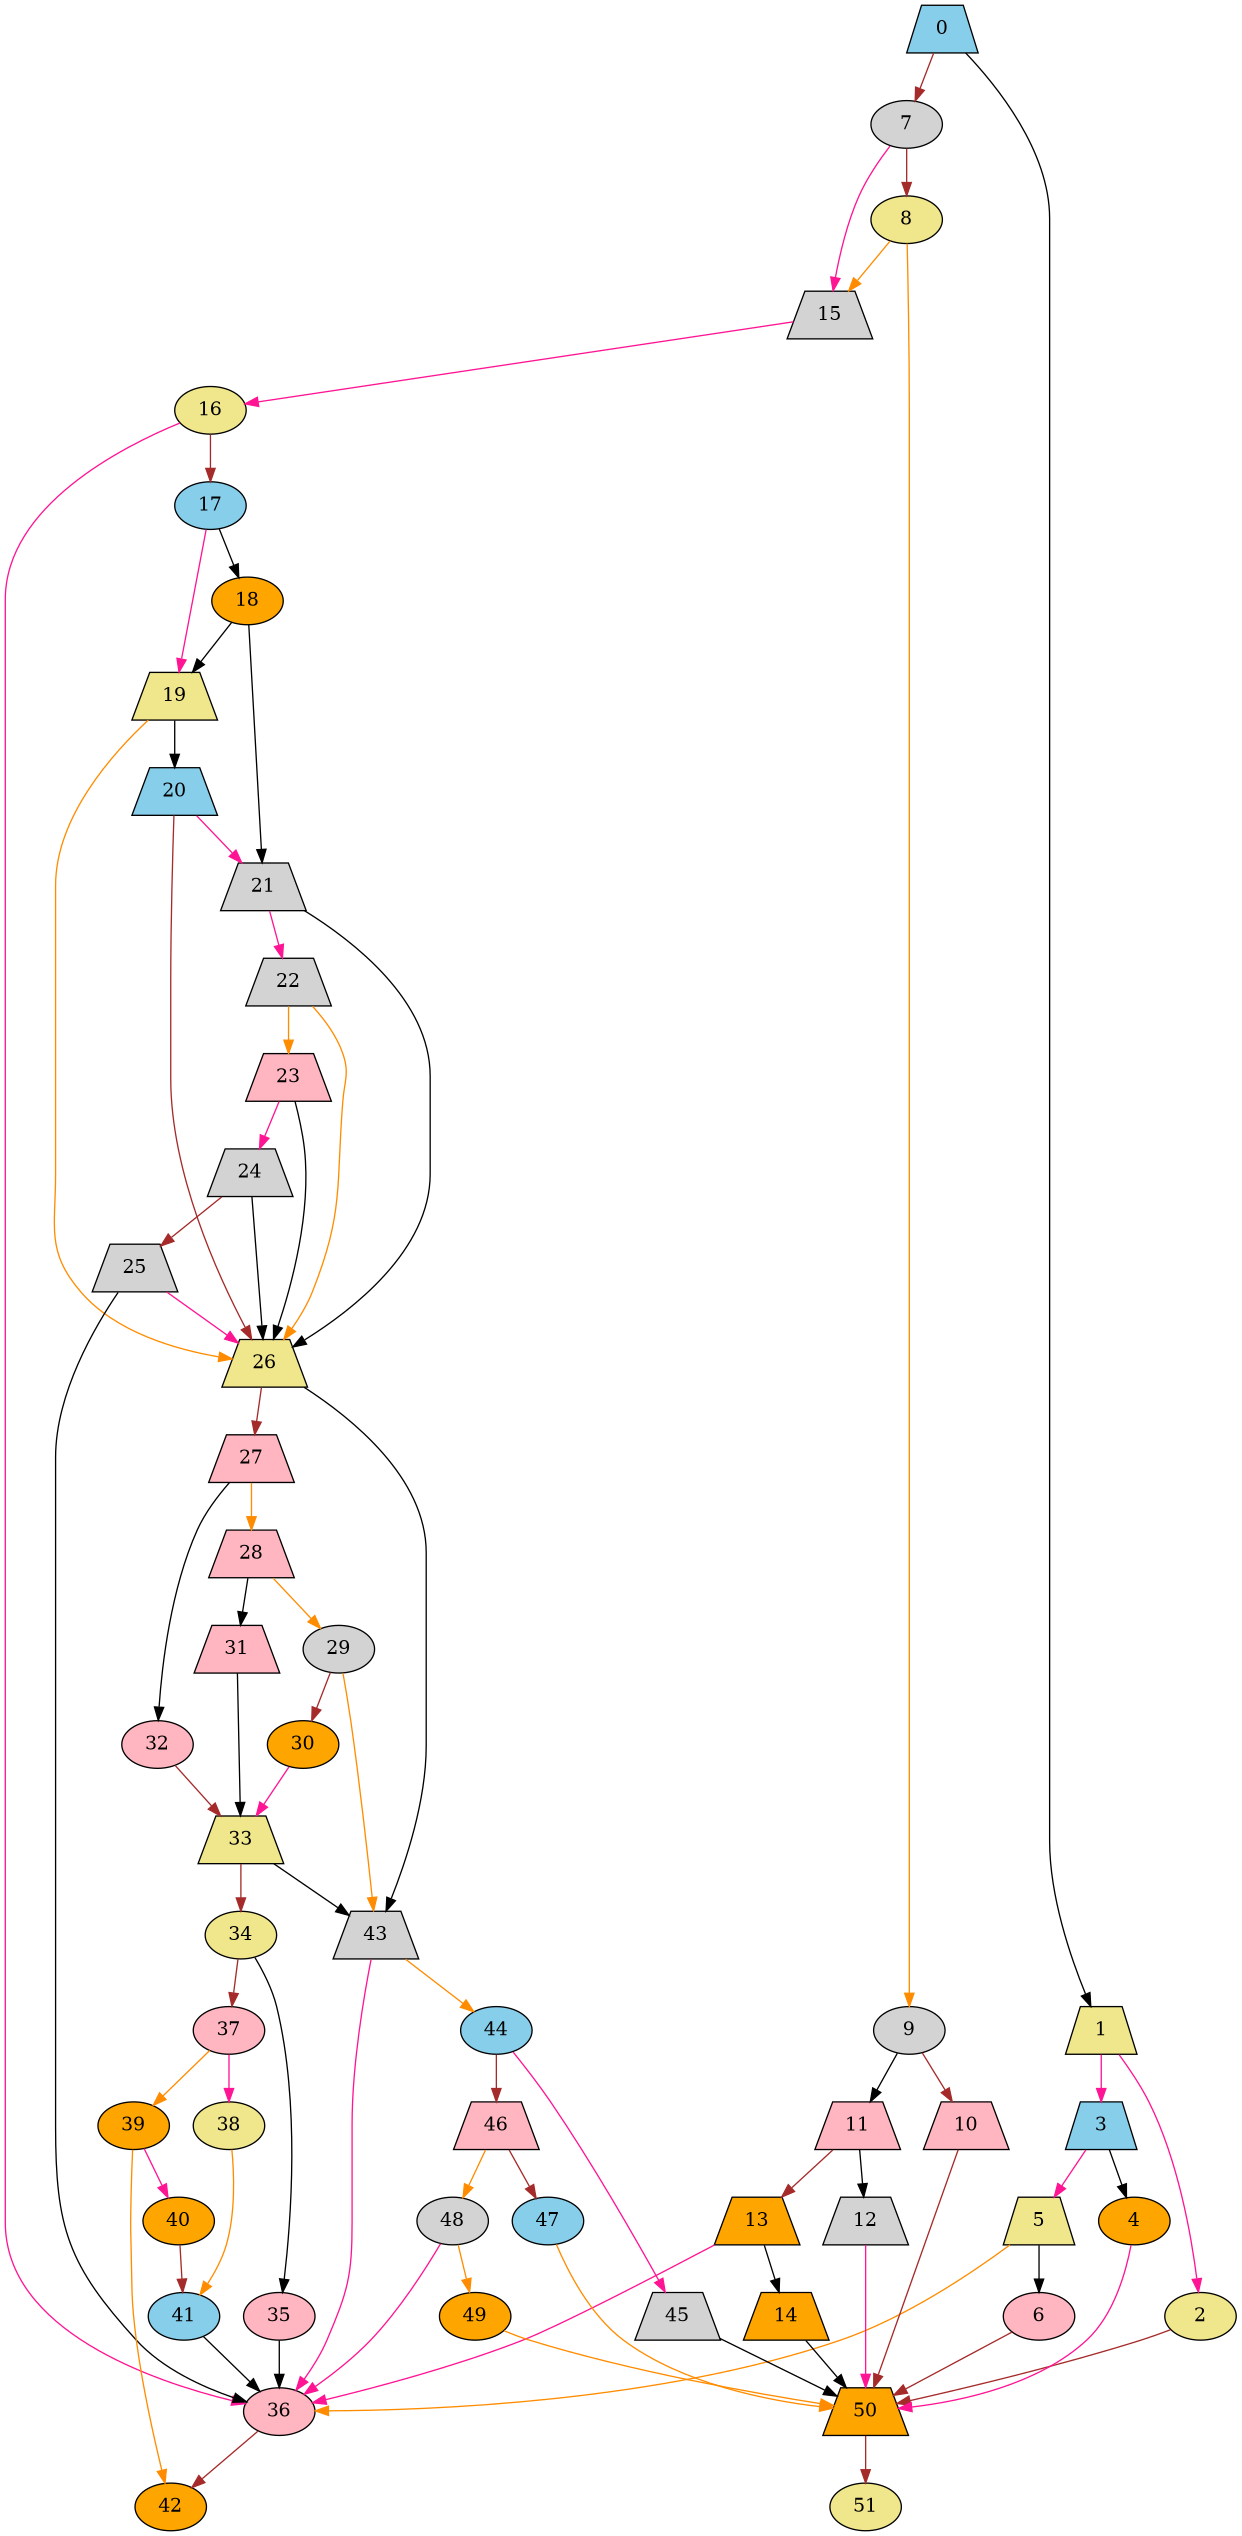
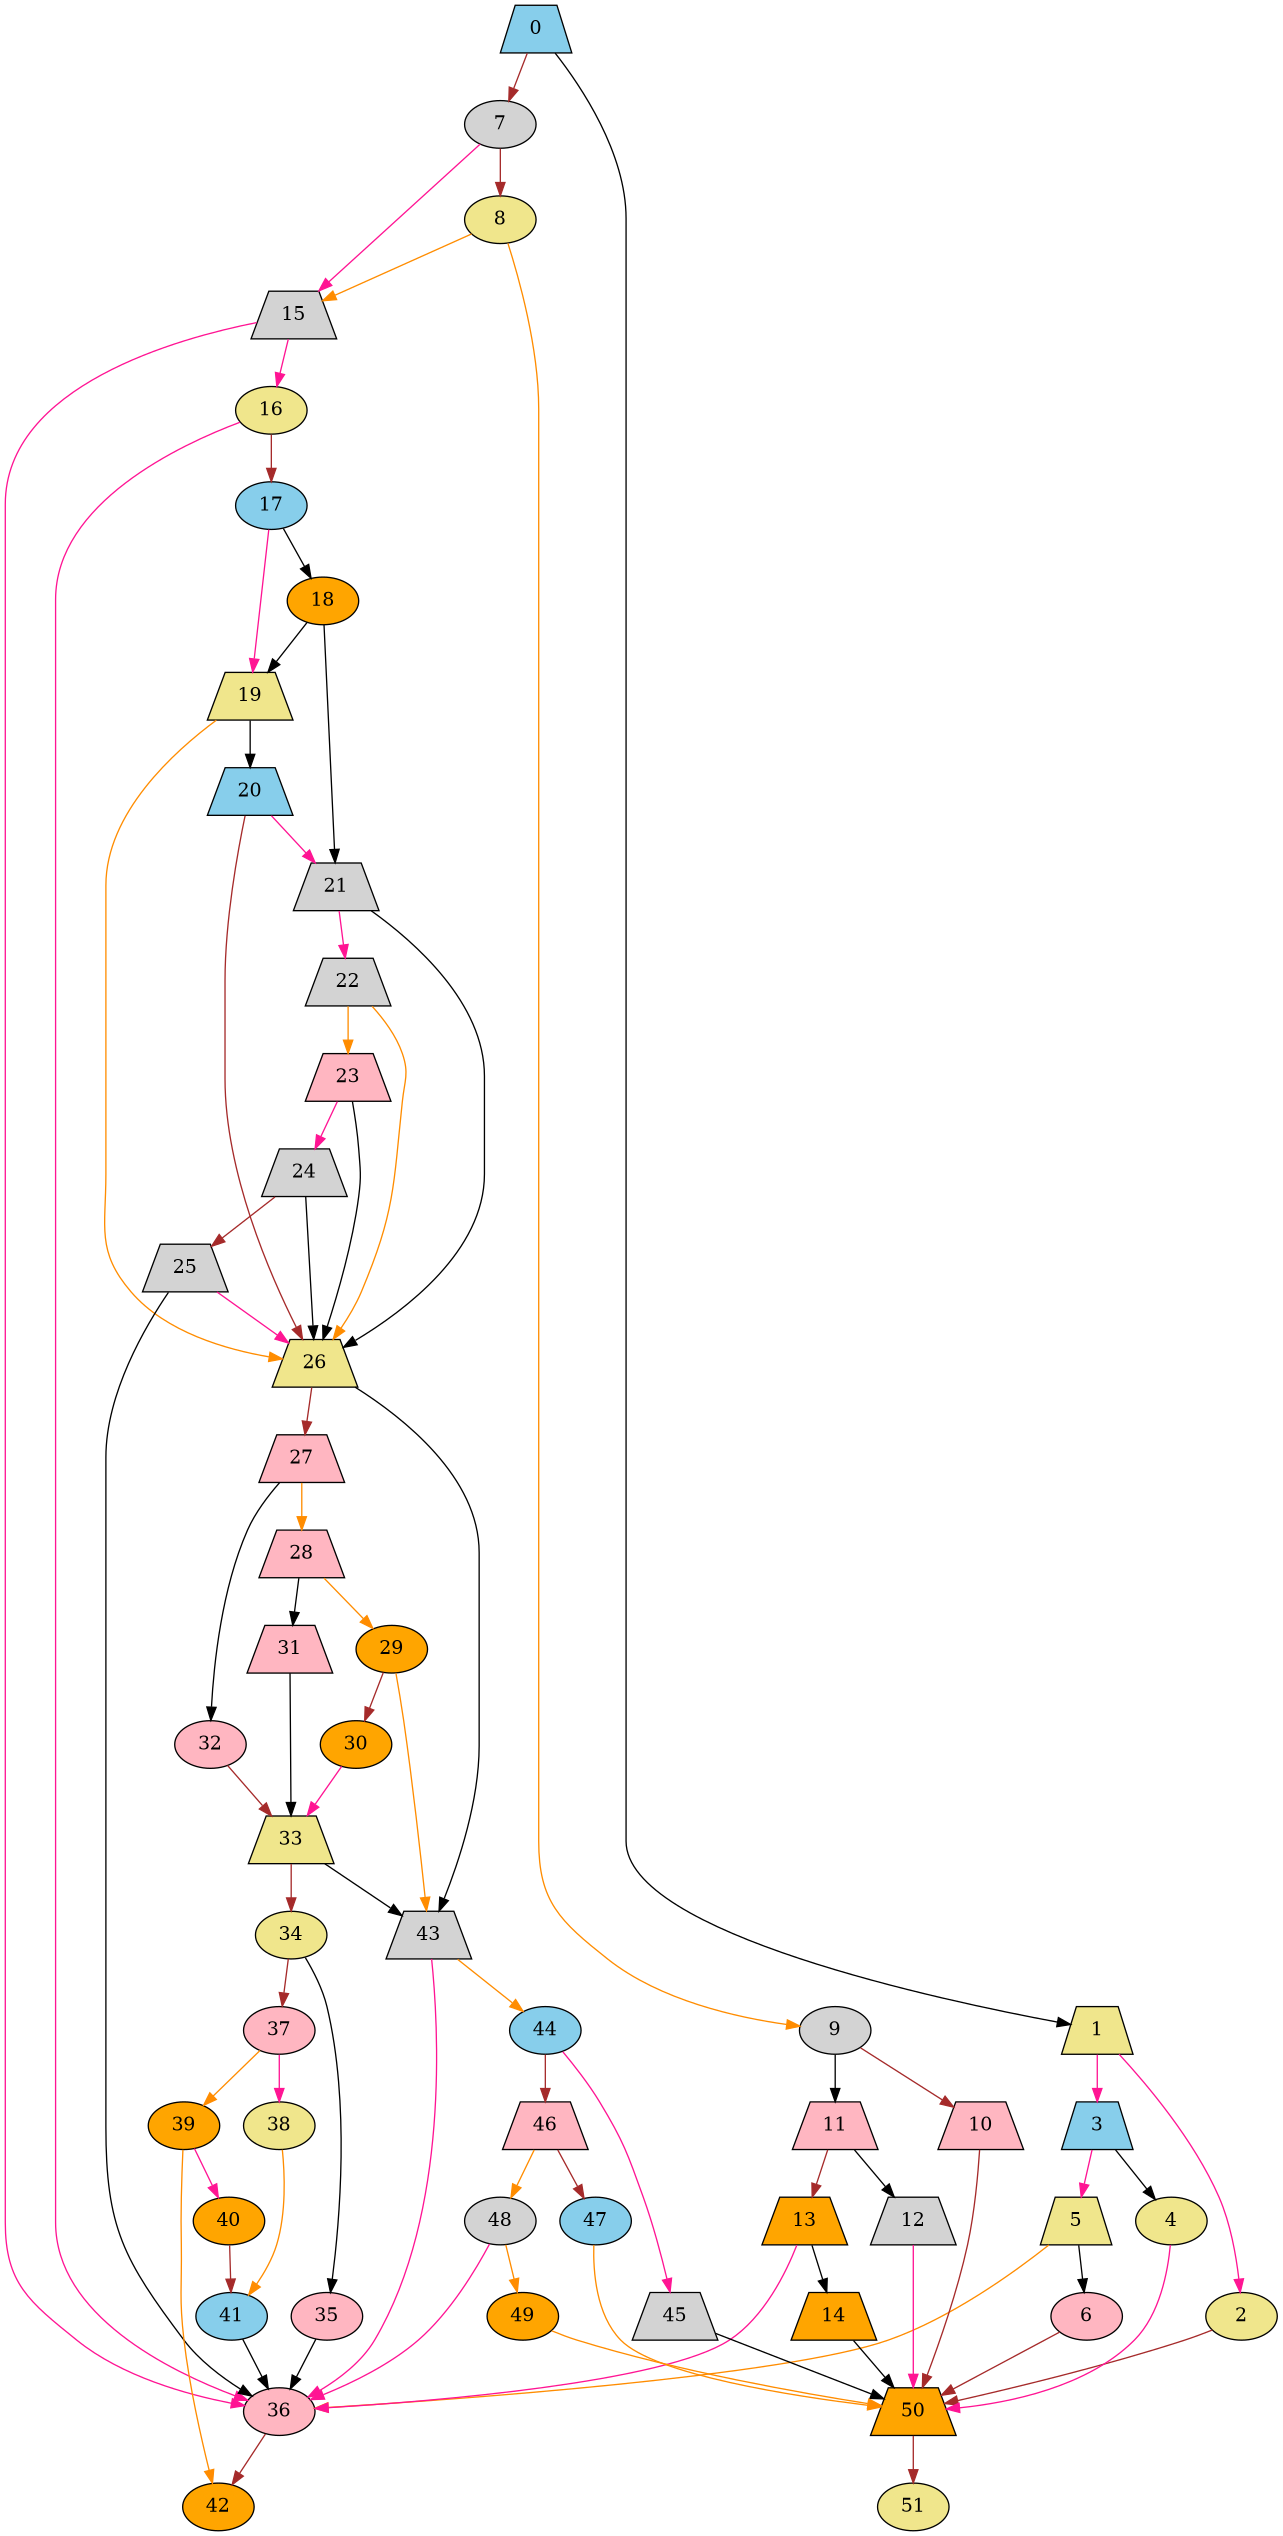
  digraph {
    node [fillcolor=khaki shape=trapezium style=filled]
    edge [color=black]
    0 [fillcolor=skyblue]
    1
    7 [fillcolor=lightgrey shape=ellipse]
    2 [shape=ellipse]
    3 [fillcolor=skyblue]
    8 [shape=ellipse]
    15 [fillcolor=lightgrey]
    50 [fillcolor=orange]
-   4 [fillcolor=orange shape=ellipse]
+   4 [shape=ellipse]
    5
    51 [shape=ellipse]
    6 [fillcolor=lightpink shape=ellipse]
    36 [fillcolor=lightpink shape=ellipse]
    42 [fillcolor=orange shape=ellipse]
    9 [fillcolor=lightgrey shape=ellipse]
    16 [shape=ellipse]
    10 [fillcolor=lightpink]
    11 [fillcolor=lightpink]
    12 [fillcolor=lightgrey]
    13 [fillcolor=orange]
    14 [fillcolor=orange]
    17 [fillcolor=skyblue shape=ellipse]
    18 [fillcolor=orange shape=ellipse]
    19
    21 [fillcolor=lightgrey]
    20 [fillcolor=skyblue]
    26
    22 [fillcolor=lightgrey]
    27 [fillcolor=lightpink]
    43 [fillcolor=lightgrey]
    23 [fillcolor=lightpink]
    24 [fillcolor=lightgrey]
    25 [fillcolor=lightgrey]
    28 [fillcolor=lightpink]
    32 [fillcolor=lightpink shape=ellipse]
    44 [fillcolor=skyblue shape=ellipse]
-   29 [fillcolor=lightgrey shape=ellipse]
+   29 [fillcolor=orange shape=ellipse]
    31 [fillcolor=lightpink]
    33
    30 [fillcolor=orange shape=ellipse]
    34 [shape=ellipse]
    35 [fillcolor=lightpink shape=ellipse]
    37 [fillcolor=lightpink shape=ellipse]
    38 [shape=ellipse]
    39 [fillcolor=orange shape=ellipse]
    41 [fillcolor=skyblue shape=ellipse]
    40 [fillcolor=orange shape=ellipse]
    45 [fillcolor=lightgrey]
    46 [fillcolor=lightpink]
    47 [fillcolor=skyblue shape=ellipse]
    48 [fillcolor=lightgrey shape=ellipse]
    49 [fillcolor=orange shape=ellipse]
    0 -> 1
    0 -> 7 [color=brown]
    1 -> 2 [color=deeppink]
    1 -> 3 [color=deeppink]
    7 -> 8 [color=brown]
    7 -> 15 [color=deeppink]
    2 -> 50 [color=brown]
    3 -> 4
    3 -> 5 [color=deeppink]
    8 -> 15 [color=darkorange]
    8 -> 9 [color=darkorange]
+   15 -> 36 [color=deeppink]
    15 -> 16 [color=deeppink]
    50 -> 51 [color=brown]
    4 -> 50 [color=deeppink]
    5 -> 6
    5 -> 36 [color=darkorange]
    6 -> 50 [color=brown]
    36 -> 42 [color=brown]
    9 -> 10 [color=brown]
    9 -> 11
    16 -> 36 [color=deeppink]
    16 -> 17 [color=brown]
    10 -> 50 [color=brown]
    11 -> 12
    11 -> 13 [color=brown]
    12 -> 50 [color=deeppink]
    13 -> 36 [color=deeppink]
    13 -> 14
    14 -> 50
    17 -> 18
    17 -> 19 [color=deeppink]
    18 -> 19
    18 -> 21
    19 -> 20
    19 -> 26 [color=darkorange]
    21 -> 26
    21 -> 22 [color=deeppink]
    20 -> 21 [color=deeppink]
    20 -> 26 [color=brown]
    26 -> 27 [color=brown]
    26 -> 43
    22 -> 26 [color=darkorange]
    22 -> 23 [color=darkorange]
    27 -> 28 [color=darkorange]
    27 -> 32
    43 -> 36 [color=deeppink]
    43 -> 44 [color=darkorange]
    23 -> 26
    23 -> 24 [color=deeppink]
    24 -> 26
    24 -> 25 [color=brown]
    25 -> 36
    25 -> 26 [color=deeppink]
    28 -> 29 [color=darkorange]
    28 -> 31
    32 -> 33 [color=brown]
    44 -> 45 [color=deeppink]
    44 -> 46 [color=brown]
    29 -> 43 [color=darkorange]
    29 -> 30 [color=brown]
    31 -> 33
    33 -> 43
    33 -> 34 [color=brown]
    30 -> 33 [color=deeppink]
    34 -> 35
    34 -> 37 [color=brown]
    35 -> 36
    37 -> 38 [color=deeppink]
    37 -> 39 [color=darkorange]
    38 -> 41 [color=darkorange]
    39 -> 42 [color=darkorange]
    39 -> 40 [color=deeppink]
    41 -> 36
    40 -> 41 [color=brown]
    45 -> 50
    46 -> 47 [color=brown]
    46 -> 48 [color=darkorange]
    47 -> 50 [color=darkorange]
    48 -> 36 [color=deeppink]
    48 -> 49 [color=darkorange]
    49 -> 50 [color=darkorange]
  }
